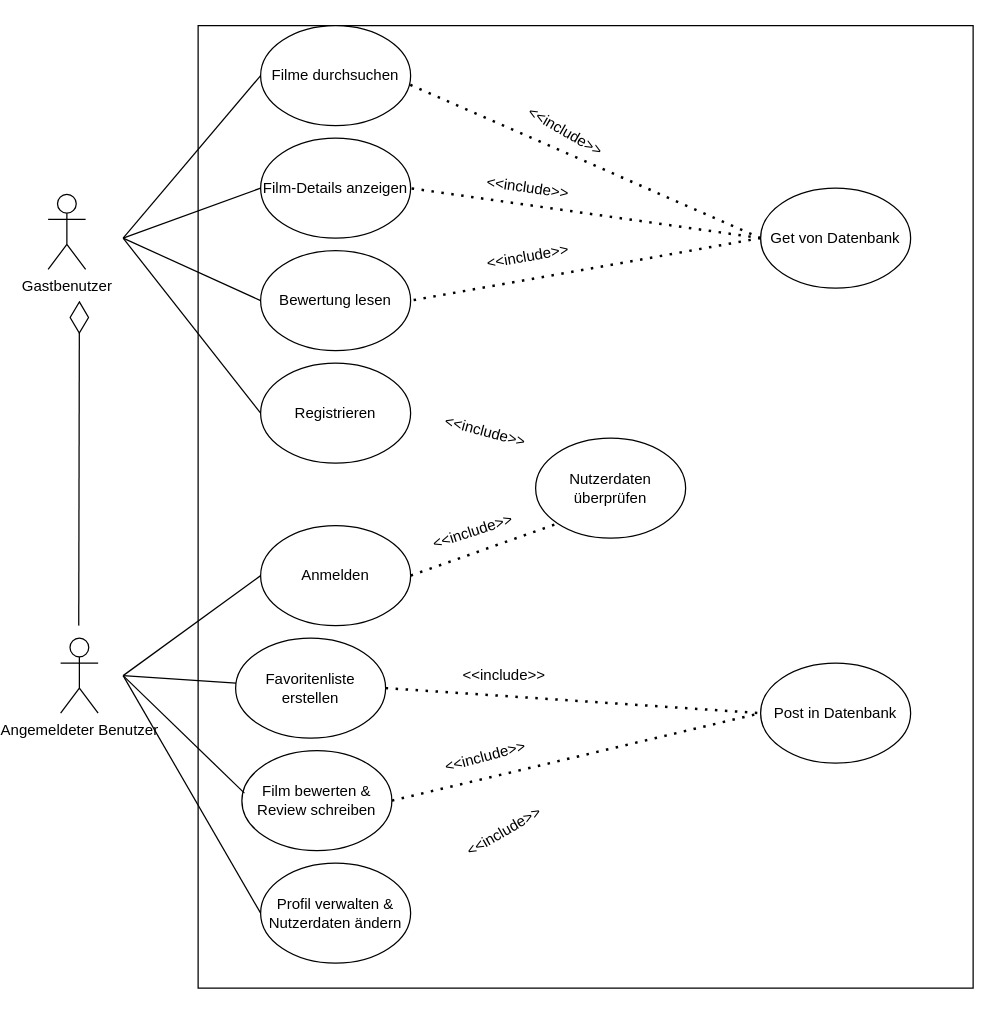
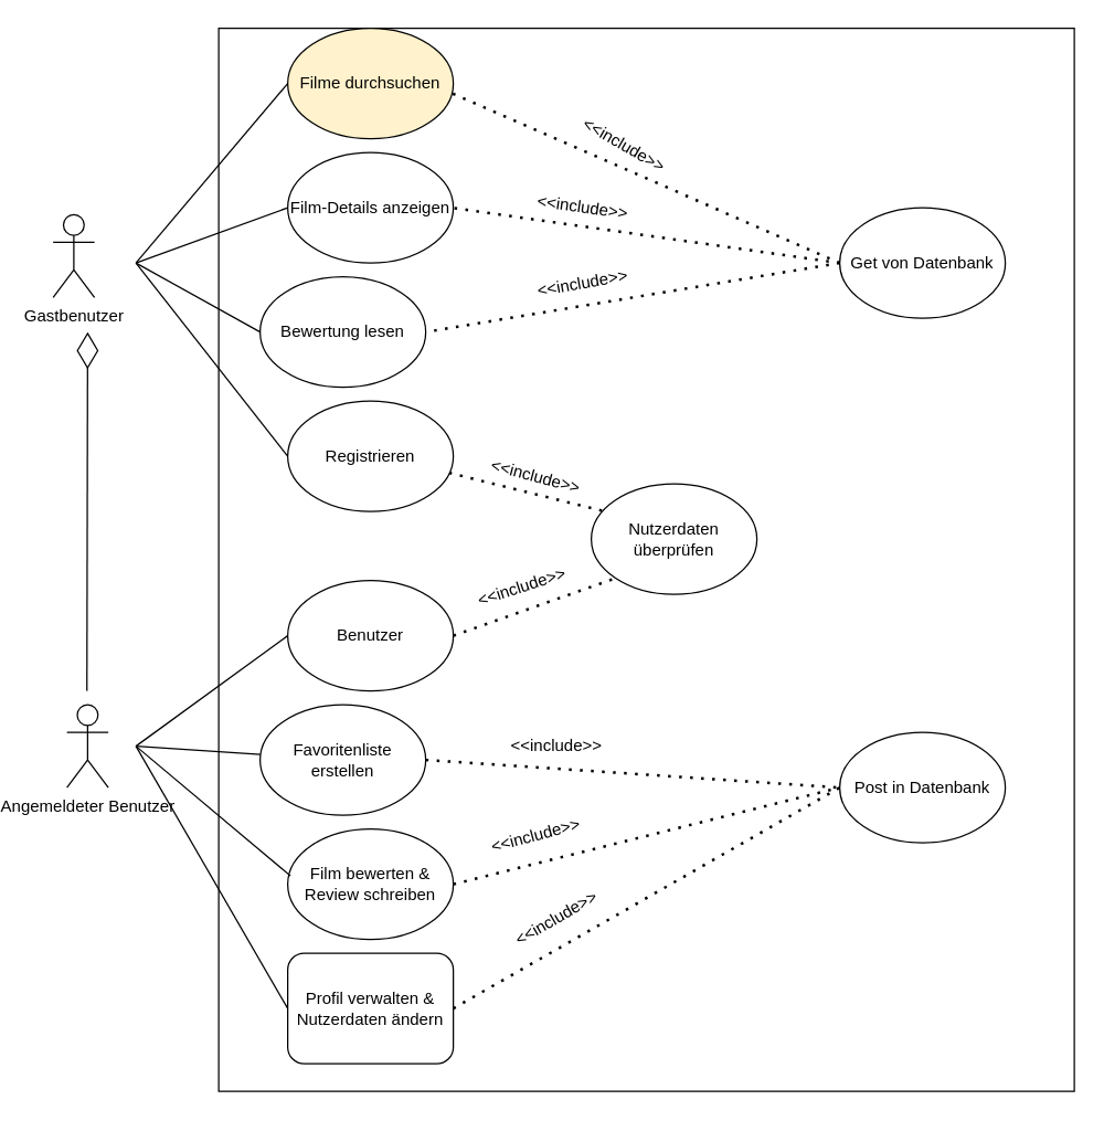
  <mxCell id="0" />
  <mxCell id="1" parent="0" />
  <mxCell id="2" value="" style="rounded=0;whiteSpace=wrap;html=1;" vertex="1" parent="1"><mxGeometry x="140" y="20" width="620" height="770" as="geometry" /></mxCell>
  <mxCell id="3" value="Gastbenutzer" style="shape=umlActor;verticalLabelPosition=bottom;verticalAlign=top;html=1;outlineConnect=0;" vertex="1" parent="1"><mxGeometry x="20" y="155" width="30" height="60" as="geometry" /></mxCell>
  <mxCell id="4" value="Angemeldeter Benutzer" style="shape=umlActor;verticalLabelPosition=bottom;verticalAlign=top;html=1;outlineConnect=0;" vertex="1" parent="1"><mxGeometry x="30" y="510" width="30" height="60" as="geometry" /></mxCell>
- <mxCell id="5" value="Filme durchsuchen" style="ellipse;whiteSpace=wrap;html=1;" vertex="1" parent="1"><mxGeometry x="190" y="20" width="120" height="80" as="geometry" /></mxCell>
+ <mxCell id="5" value="Filme durchsuchen" style="ellipse;whiteSpace=wrap;html=1;fillColor=#fff2cc;" vertex="1" parent="1"><mxGeometry x="190" y="20" width="120" height="80" as="geometry" /></mxCell>
  <mxCell id="6" value="Film-Details anzeigen" style="ellipse;whiteSpace=wrap;html=1;" vertex="1" parent="1"><mxGeometry x="190" y="110" width="120" height="80" as="geometry" /></mxCell>
- <mxCell id="7" value="Bewertung lesen" style="ellipse;whiteSpace=wrap;html=1;" vertex="1" parent="1"><mxGeometry x="190" y="200" width="120" height="80" as="geometry" /></mxCell>
+ <mxCell id="7" value="Bewertung lesen" style="ellipse;whiteSpace=wrap;html=1;" vertex="1" parent="1"><mxGeometry x="170" y="200" width="120" height="80" as="geometry" /></mxCell>
  <mxCell id="8" value="Registrieren" style="ellipse;whiteSpace=wrap;html=1;" vertex="1" parent="1"><mxGeometry x="190" y="290" width="120" height="80" as="geometry" /></mxCell>
- <mxCell id="9" value="Anmelden" style="ellipse;whiteSpace=wrap;html=1;" vertex="1" parent="1"><mxGeometry x="190" y="420" width="120" height="80" as="geometry" /></mxCell>
- <mxCell id="10" value="Film bewerten &amp;amp; Review schreiben" style="ellipse;whiteSpace=wrap;html=1;" vertex="1" parent="1"><mxGeometry x="175" y="600" width="120" height="80" as="geometry" /></mxCell>
+ <mxCell id="9" value="Benutzer" style="ellipse;whiteSpace=wrap;html=1;" vertex="1" parent="1"><mxGeometry x="190" y="420" width="120" height="80" as="geometry" /></mxCell>
+ <mxCell id="10" value="Film bewerten &amp;amp; Review schreiben" style="ellipse;whiteSpace=wrap;html=1;" vertex="1" parent="1"><mxGeometry x="190" y="600" width="120" height="80" as="geometry" /></mxCell>
  <mxCell id="11" value="Favoritenliste erstellen" style="ellipse;whiteSpace=wrap;html=1;" vertex="1" parent="1"><mxGeometry x="170" y="510" width="120" height="80" as="geometry" /></mxCell>
- <mxCell id="12" value="Profil verwalten &amp;amp; Nutzerdaten ändern" style="ellipse;whiteSpace=wrap;html=1;" vertex="1" parent="1"><mxGeometry x="190" y="690" width="120" height="80" as="geometry" /></mxCell>
+ <mxCell id="12" value="Profil verwalten &amp;amp; Nutzerdaten ändern" style="whiteSpace=wrap;html=1;rounded=1;" vertex="1" parent="1"><mxGeometry x="190" y="690" width="120" height="80" as="geometry" /></mxCell>
  <mxCell id="13" value="Nutzerdaten&lt;div&gt;überprüfen&lt;/div&gt;" style="ellipse;whiteSpace=wrap;html=1;" vertex="1" parent="1"><mxGeometry x="410" y="350" width="120" height="80" as="geometry" /></mxCell>
  <mxCell id="14" value="Get von Datenbank" style="ellipse;whiteSpace=wrap;html=1;" vertex="1" parent="1"><mxGeometry x="590" y="150" width="120" height="80" as="geometry" /></mxCell>
  <mxCell id="15" value="Post in Datenbank" style="ellipse;whiteSpace=wrap;html=1;" vertex="1" parent="1"><mxGeometry x="590" y="530" width="120" height="80" as="geometry" /></mxCell>
  <mxCell id="16" value="" style="endArrow=none;dashed=1;html=1;dashPattern=1 3;strokeWidth=2;rounded=0;entryX=0;entryY=1;entryDx=0;entryDy=0;" edge="1" parent="1" target="13"><mxGeometry width="50" height="50" relative="1" as="geometry"><mxPoint x="310" y="460" as="sourcePoint" /><mxPoint x="360" y="410" as="targetPoint" /></mxGeometry></mxCell>
+ <mxCell id="17" value="" style="endArrow=none;dashed=1;html=1;dashPattern=1 3;strokeWidth=2;rounded=0;exitX=0.975;exitY=0.65;exitDx=0;exitDy=0;exitPerimeter=0;entryX=0.083;entryY=0.25;entryDx=0;entryDy=0;entryPerimeter=0;" edge="1" parent="1" source="8" target="13"><mxGeometry width="50" height="50" relative="1" as="geometry"><mxPoint x="410" y="440" as="sourcePoint" /><mxPoint x="460" y="390" as="targetPoint" /></mxGeometry></mxCell>
  <mxCell id="18" value="" style="endArrow=none;dashed=1;html=1;dashPattern=1 3;strokeWidth=2;rounded=0;entryX=0.992;entryY=0.588;entryDx=0;entryDy=0;entryPerimeter=0;exitX=0;exitY=0.5;exitDx=0;exitDy=0;" edge="1" parent="1" source="14" target="5"><mxGeometry width="50" height="50" relative="1" as="geometry"><mxPoint x="410" y="440" as="sourcePoint" /><mxPoint x="460" y="390" as="targetPoint" /></mxGeometry></mxCell>
  <mxCell id="19" value="" style="endArrow=none;dashed=1;html=1;dashPattern=1 3;strokeWidth=2;rounded=0;entryX=0.992;entryY=0.588;entryDx=0;entryDy=0;entryPerimeter=0;" edge="1" parent="1"><mxGeometry width="50" height="50" relative="1" as="geometry"><mxPoint x="590" y="190" as="sourcePoint" /><mxPoint x="309" y="150" as="targetPoint" /></mxGeometry></mxCell>
  <mxCell id="20" value="" style="endArrow=none;dashed=1;html=1;dashPattern=1 3;strokeWidth=2;rounded=0;entryX=1;entryY=0.5;entryDx=0;entryDy=0;exitX=0;exitY=0.5;exitDx=0;exitDy=0;" edge="1" parent="1" source="14" target="7"><mxGeometry width="50" height="50" relative="1" as="geometry"><mxPoint x="610" y="210" as="sourcePoint" /><mxPoint x="329" y="87" as="targetPoint" /></mxGeometry></mxCell>
  <mxCell id="21" value="" style="endArrow=none;dashed=1;html=1;dashPattern=1 3;strokeWidth=2;rounded=0;exitX=1;exitY=0.5;exitDx=0;exitDy=0;entryX=0;entryY=0.5;entryDx=0;entryDy=0;" edge="1" parent="1" source="11" target="15"><mxGeometry width="50" height="50" relative="1" as="geometry"><mxPoint x="410" y="440" as="sourcePoint" /><mxPoint x="460" y="390" as="targetPoint" /></mxGeometry></mxCell>
  <mxCell id="22" value="" style="endArrow=none;dashed=1;html=1;dashPattern=1 3;strokeWidth=2;rounded=0;exitX=1;exitY=0.5;exitDx=0;exitDy=0;" edge="1" parent="1" source="10"><mxGeometry width="50" height="50" relative="1" as="geometry"><mxPoint x="320" y="560" as="sourcePoint" /><mxPoint x="590" y="570" as="targetPoint" /></mxGeometry></mxCell>
+ <mxCell id="23" value="" style="endArrow=none;dashed=1;html=1;dashPattern=1 3;strokeWidth=2;rounded=0;exitX=1;exitY=0.5;exitDx=0;exitDy=0;entryX=0;entryY=0.5;entryDx=0;entryDy=0;" edge="1" parent="1" source="12" target="15"><mxGeometry width="50" height="50" relative="1" as="geometry"><mxPoint x="330" y="570" as="sourcePoint" /><mxPoint x="610" y="590" as="targetPoint" /></mxGeometry></mxCell>
  <mxCell id="24" value="&amp;lt;&amp;lt;include&amp;gt;&amp;gt;" style="text;html=1;align=center;verticalAlign=middle;whiteSpace=wrap;rounded=0;rotation=30;" vertex="1" parent="1"><mxGeometry x="404" y="90" width="60" height="30" as="geometry" /></mxCell>
  <mxCell id="25" value="&amp;lt;&amp;lt;include&amp;gt;&amp;gt;" style="text;html=1;align=center;verticalAlign=middle;whiteSpace=wrap;rounded=0;rotation=-10;" vertex="1" parent="1"><mxGeometry x="374" y="190" width="60" height="30" as="geometry" /></mxCell>
  <mxCell id="26" value="&amp;lt;&amp;lt;include&amp;gt;&amp;gt;" style="text;html=1;align=center;verticalAlign=middle;whiteSpace=wrap;rounded=0;rotation=8;" vertex="1" parent="1"><mxGeometry x="374" y="135" width="60" height="30" as="geometry" /></mxCell>
  <mxCell id="27" value="&amp;lt;&amp;lt;include&amp;gt;&amp;gt;" style="text;html=1;align=center;verticalAlign=middle;whiteSpace=wrap;rounded=0;rotation=15;" vertex="1" parent="1"><mxGeometry x="340" y="330" width="60" height="30" as="geometry" /></mxCell>
  <mxCell id="28" value="&amp;lt;&amp;lt;include&amp;gt;&amp;gt;" style="text;html=1;align=center;verticalAlign=middle;whiteSpace=wrap;rounded=0;rotation=-18;" vertex="1" parent="1"><mxGeometry x="330" y="410" width="60" height="30" as="geometry" /></mxCell>
  <mxCell id="29" value="&amp;lt;&amp;lt;include&amp;gt;&amp;gt;" style="text;html=1;align=center;verticalAlign=middle;whiteSpace=wrap;rounded=0;rotation=0;" vertex="1" parent="1"><mxGeometry x="355" y="525" width="60" height="30" as="geometry" /></mxCell>
  <mxCell id="30" value="&amp;lt;&amp;lt;include&amp;gt;&amp;gt;" style="text;html=1;align=center;verticalAlign=middle;whiteSpace=wrap;rounded=0;rotation=-15;" vertex="1" parent="1"><mxGeometry x="340" y="590" width="60" height="30" as="geometry" /></mxCell>
  <mxCell id="31" value="&amp;lt;&amp;lt;include&amp;gt;&amp;gt;" style="text;html=1;align=center;verticalAlign=middle;whiteSpace=wrap;rounded=0;rotation=-30;" vertex="1" parent="1"><mxGeometry x="355" y="650" width="60" height="30" as="geometry" /></mxCell>
  <mxCell id="32" value="" style="endArrow=none;html=1;rounded=0;entryX=0;entryY=0.5;entryDx=0;entryDy=0;" edge="1" parent="1" target="9"><mxGeometry width="50" height="50" relative="1" as="geometry"><mxPoint x="80" y="540" as="sourcePoint" /><mxPoint x="130" y="490" as="targetPoint" /></mxGeometry></mxCell>
  <mxCell id="33" value="" style="endArrow=none;html=1;rounded=0;" edge="1" parent="1" target="11"><mxGeometry width="50" height="50" relative="1" as="geometry"><mxPoint x="80" y="540" as="sourcePoint" /><mxPoint x="200" y="470" as="targetPoint" /></mxGeometry></mxCell>
  <mxCell id="34" value="" style="endArrow=none;html=1;rounded=0;entryX=0.017;entryY=0.425;entryDx=0;entryDy=0;entryPerimeter=0;" edge="1" parent="1" target="10"><mxGeometry width="50" height="50" relative="1" as="geometry"><mxPoint x="80" y="540" as="sourcePoint" /><mxPoint x="200" y="556" as="targetPoint" /></mxGeometry></mxCell>
  <mxCell id="35" value="" style="endArrow=none;html=1;rounded=0;entryX=0;entryY=0.5;entryDx=0;entryDy=0;" edge="1" parent="1" target="12"><mxGeometry width="50" height="50" relative="1" as="geometry"><mxPoint x="80" y="540" as="sourcePoint" /><mxPoint x="210" y="566" as="targetPoint" /></mxGeometry></mxCell>
  <mxCell id="36" value="" style="endArrow=none;html=1;rounded=0;entryX=0;entryY=0.5;entryDx=0;entryDy=0;" edge="1" parent="1" target="5"><mxGeometry width="50" height="50" relative="1" as="geometry"><mxPoint x="80" y="190" as="sourcePoint" /><mxPoint x="130" y="140" as="targetPoint" /></mxGeometry></mxCell>
  <mxCell id="37" value="" style="endArrow=none;html=1;rounded=0;entryX=0;entryY=0.5;entryDx=0;entryDy=0;" edge="1" parent="1" target="6"><mxGeometry width="50" height="50" relative="1" as="geometry"><mxPoint x="80" y="190" as="sourcePoint" /><mxPoint x="200" y="70" as="targetPoint" /></mxGeometry></mxCell>
  <mxCell id="38" value="" style="endArrow=none;html=1;rounded=0;entryX=0;entryY=0.5;entryDx=0;entryDy=0;" edge="1" parent="1" target="7"><mxGeometry width="50" height="50" relative="1" as="geometry"><mxPoint x="80" y="190" as="sourcePoint" /><mxPoint x="210" y="80" as="targetPoint" /></mxGeometry></mxCell>
  <mxCell id="39" value="" style="endArrow=none;html=1;rounded=0;entryX=0;entryY=0.5;entryDx=0;entryDy=0;" edge="1" parent="1" target="8"><mxGeometry width="50" height="50" relative="1" as="geometry"><mxPoint x="80" y="190" as="sourcePoint" /><mxPoint x="220" y="90" as="targetPoint" /></mxGeometry></mxCell>
  <mxCell id="40" value="" style="endArrow=diamondThin;endFill=0;endSize=24;html=1;rounded=0;" edge="1" parent="1"><mxGeometry width="160" relative="1" as="geometry"><mxPoint x="44.5" y="500" as="sourcePoint" /><mxPoint x="45" y="240" as="targetPoint" /></mxGeometry></mxCell>
